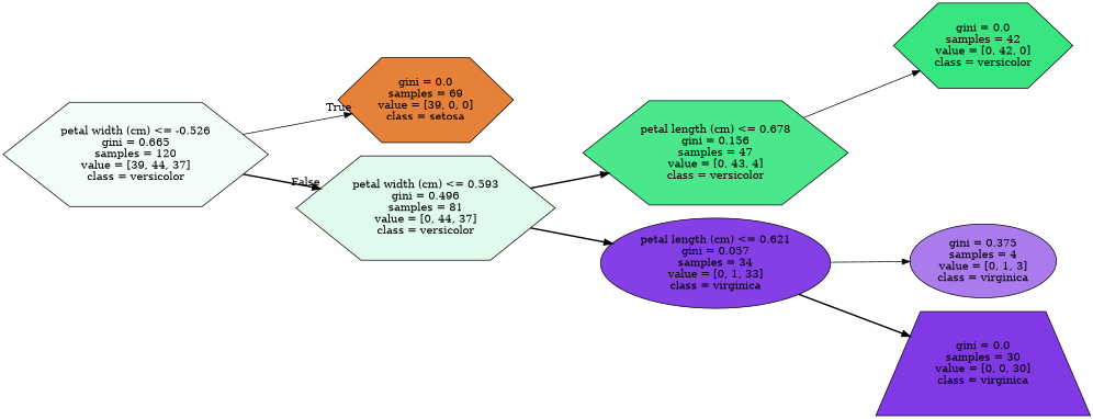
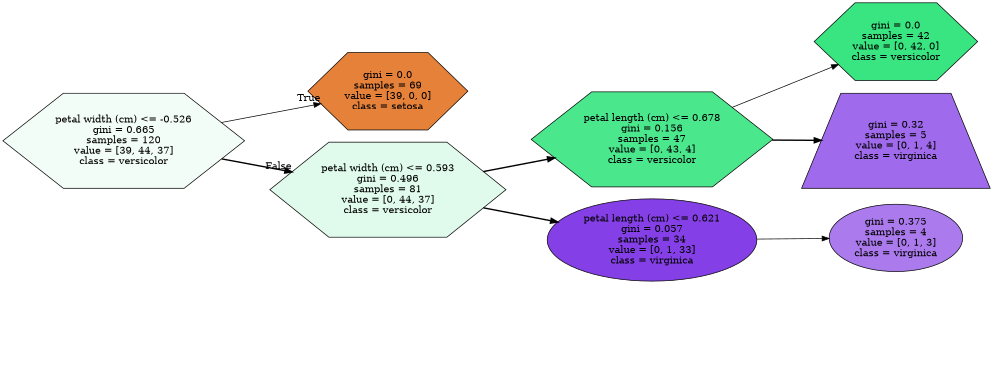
  digraph {
    rankdir=LR
    node [color=black shape=hexagon style=filled]
    edge [style=bold]
    n1 [fillcolor="#f3fdf7" label="petal width (cm) <= -0.526\ngini = 0.665\nsamples = 120\nvalue = [39, 44, 37]\nclass = versicolor"]
    n2 [fillcolor="#e58139" label="gini = 0.0\nsamples = 69\nvalue = [39, 0, 0]\nclass = setosa"]
    n3 [fillcolor="#e0fbeb" label="petal width (cm) <= 0.593\ngini = 0.496\nsamples = 81\nvalue = [0, 44, 37]\nclass = versicolor"]
    n4 [fillcolor="#4be78d" label="petal length (cm) <= 0.678\ngini = 0.156\nsamples = 47\nvalue = [0, 43, 4]\nclass = versicolor"]
    n5 [fillcolor="#853fe6" label="petal length (cm) <= 0.621\ngini = 0.057\nsamples = 34\nvalue = [0, 1, 33]\nclass = virginica" shape=ellipse]
    n6 [fillcolor="#39e581" label="gini = 0.0\nsamples = 42\nvalue = [0, 42, 0]\nclass = versicolor"]
+   n7 [fillcolor="#a06aec" label="gini = 0.32\nsamples = 5\nvalue = [0, 1, 4]\nclass = virginica" shape=trapezium]
    n8 [fillcolor="#ab7bee" label="gini = 0.375\nsamples = 4\nvalue = [0, 1, 3]\nclass = virginica" shape=ellipse]
-   n9 [fillcolor="#8139e5" label="gini = 0.0\nsamples = 30\nvalue = [0, 0, 30]\nclass = virginica" shape=trapezium]
    n1 -> n2 [headlabel=True labelangle=45 labeldistance=2.5 style=solid]
    n1 -> n3 [headlabel=False labelangle=-45 labeldistance=2.5]
    n3 -> n4
    n3 -> n5
    n4 -> n6 [style=solid]
+   n4 -> n7
    n5 -> n8 [style=solid]
-   n5 -> n9
  }
